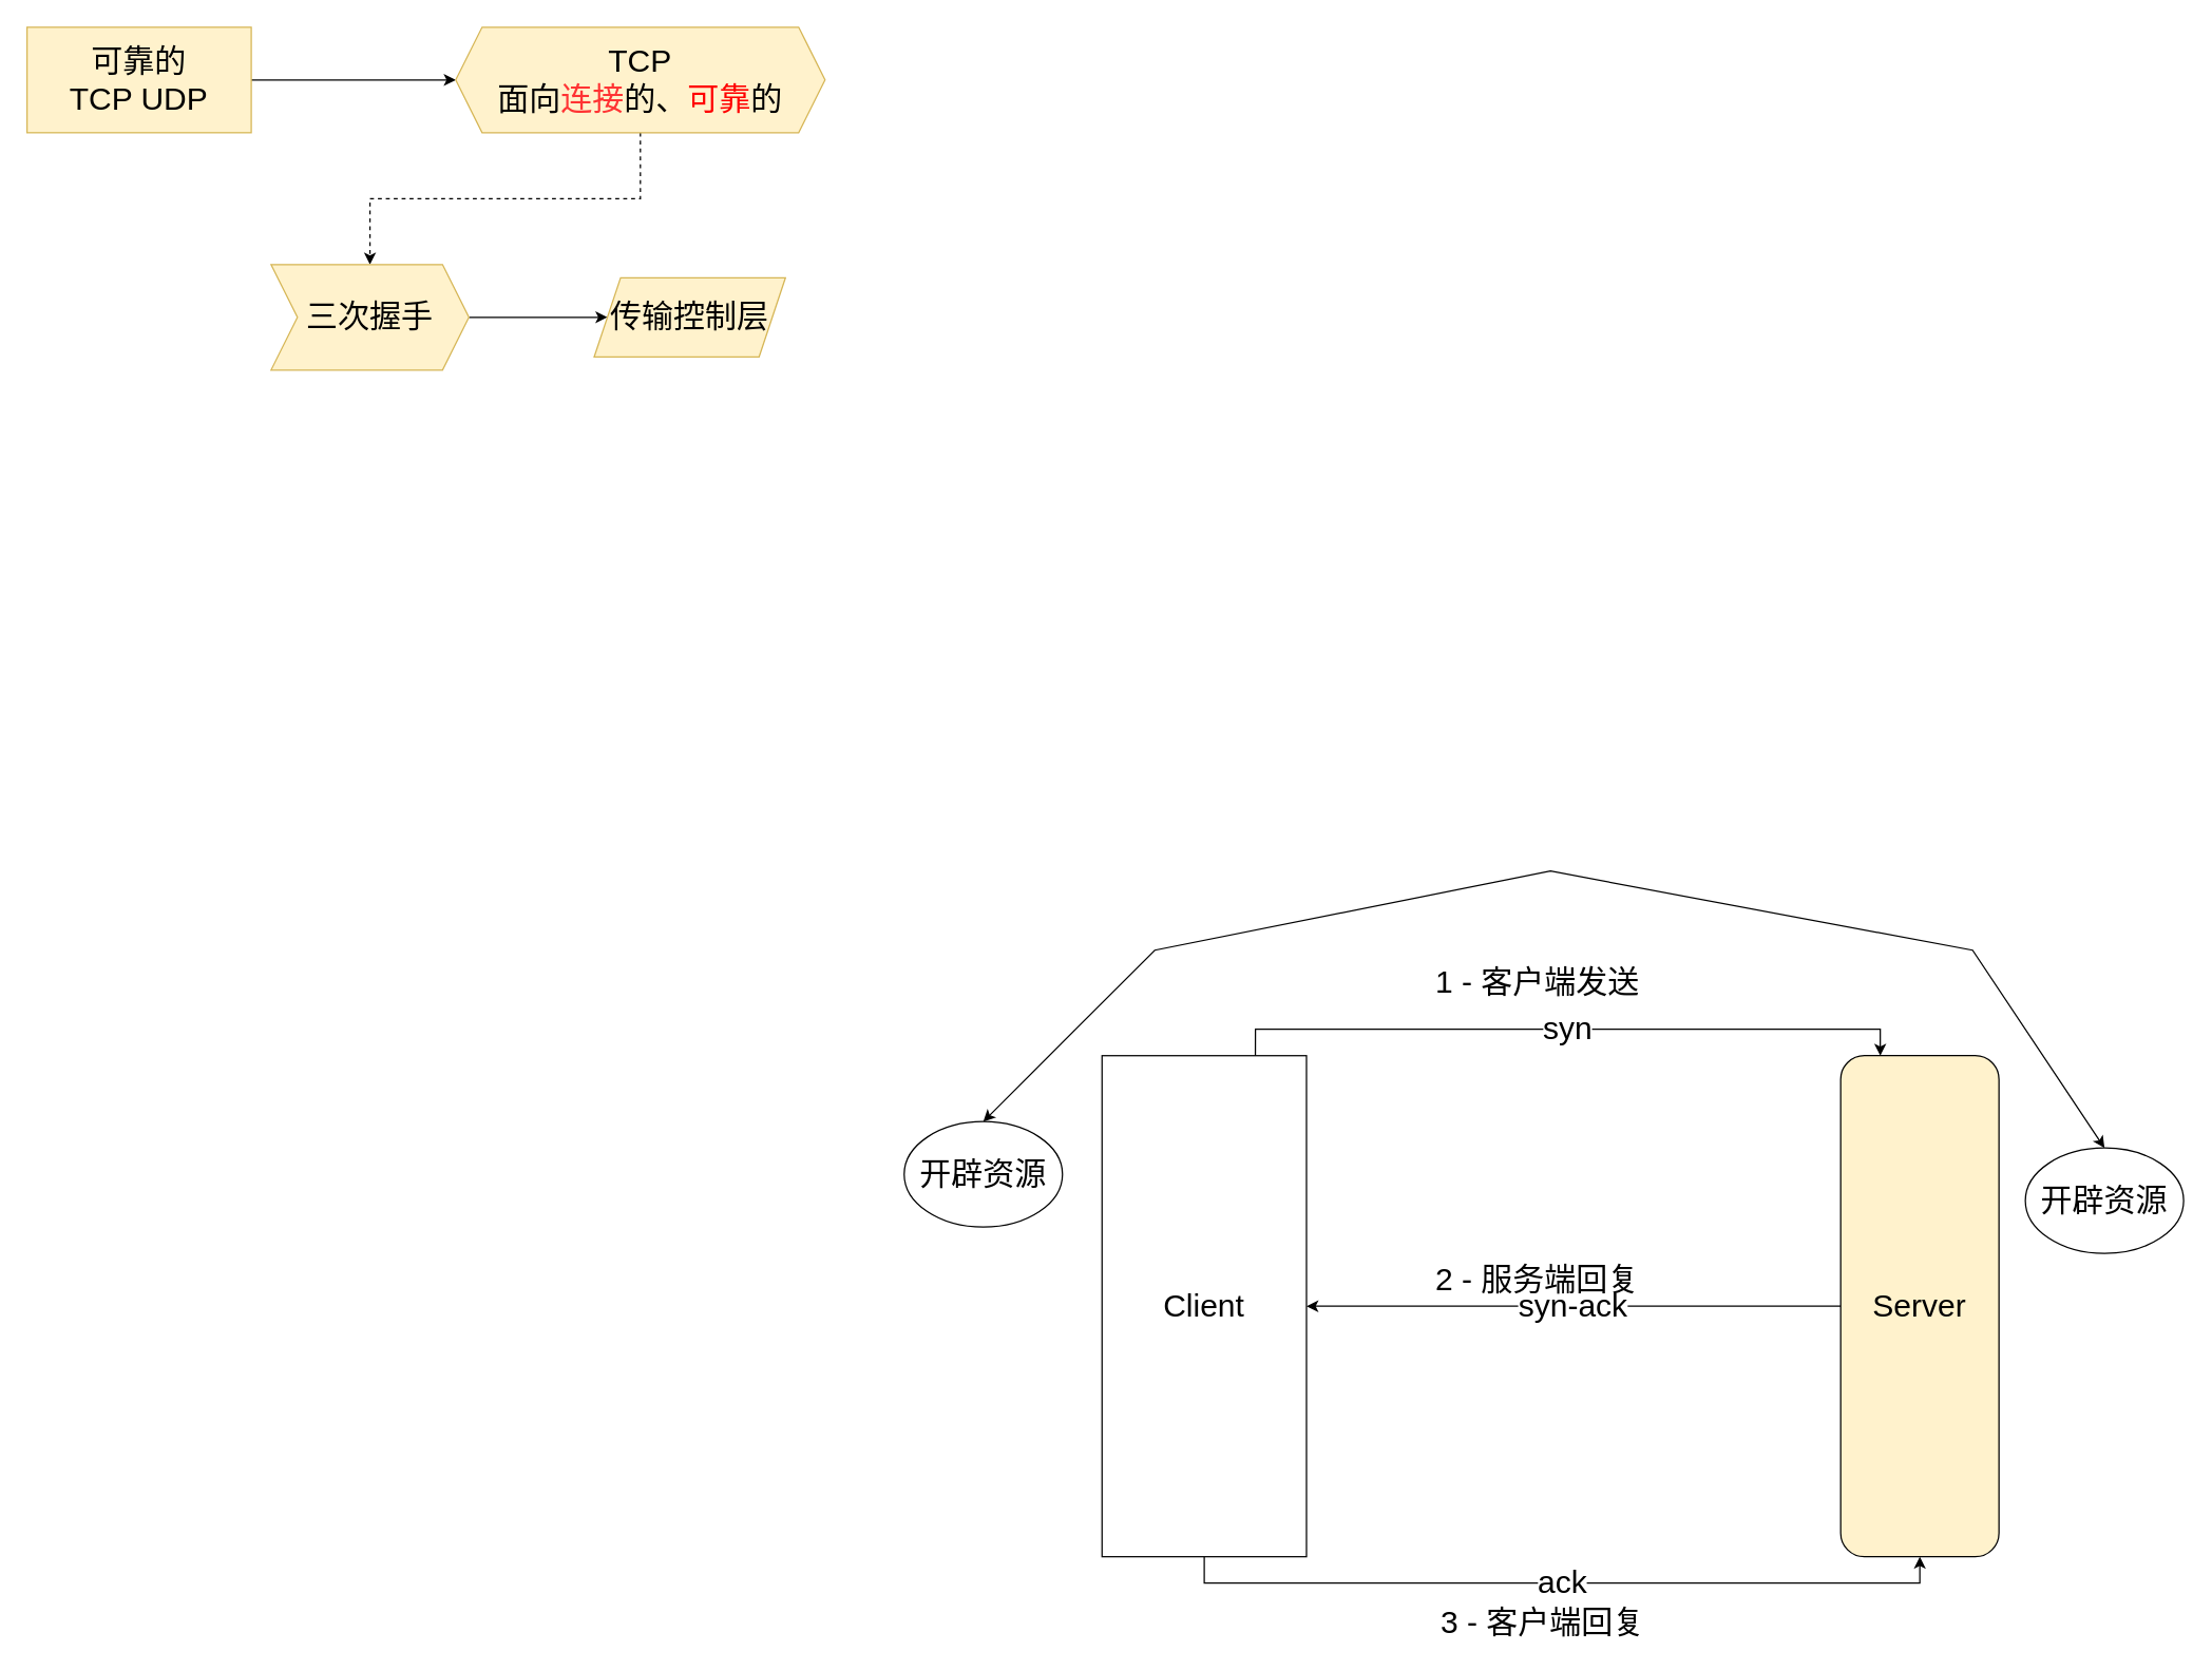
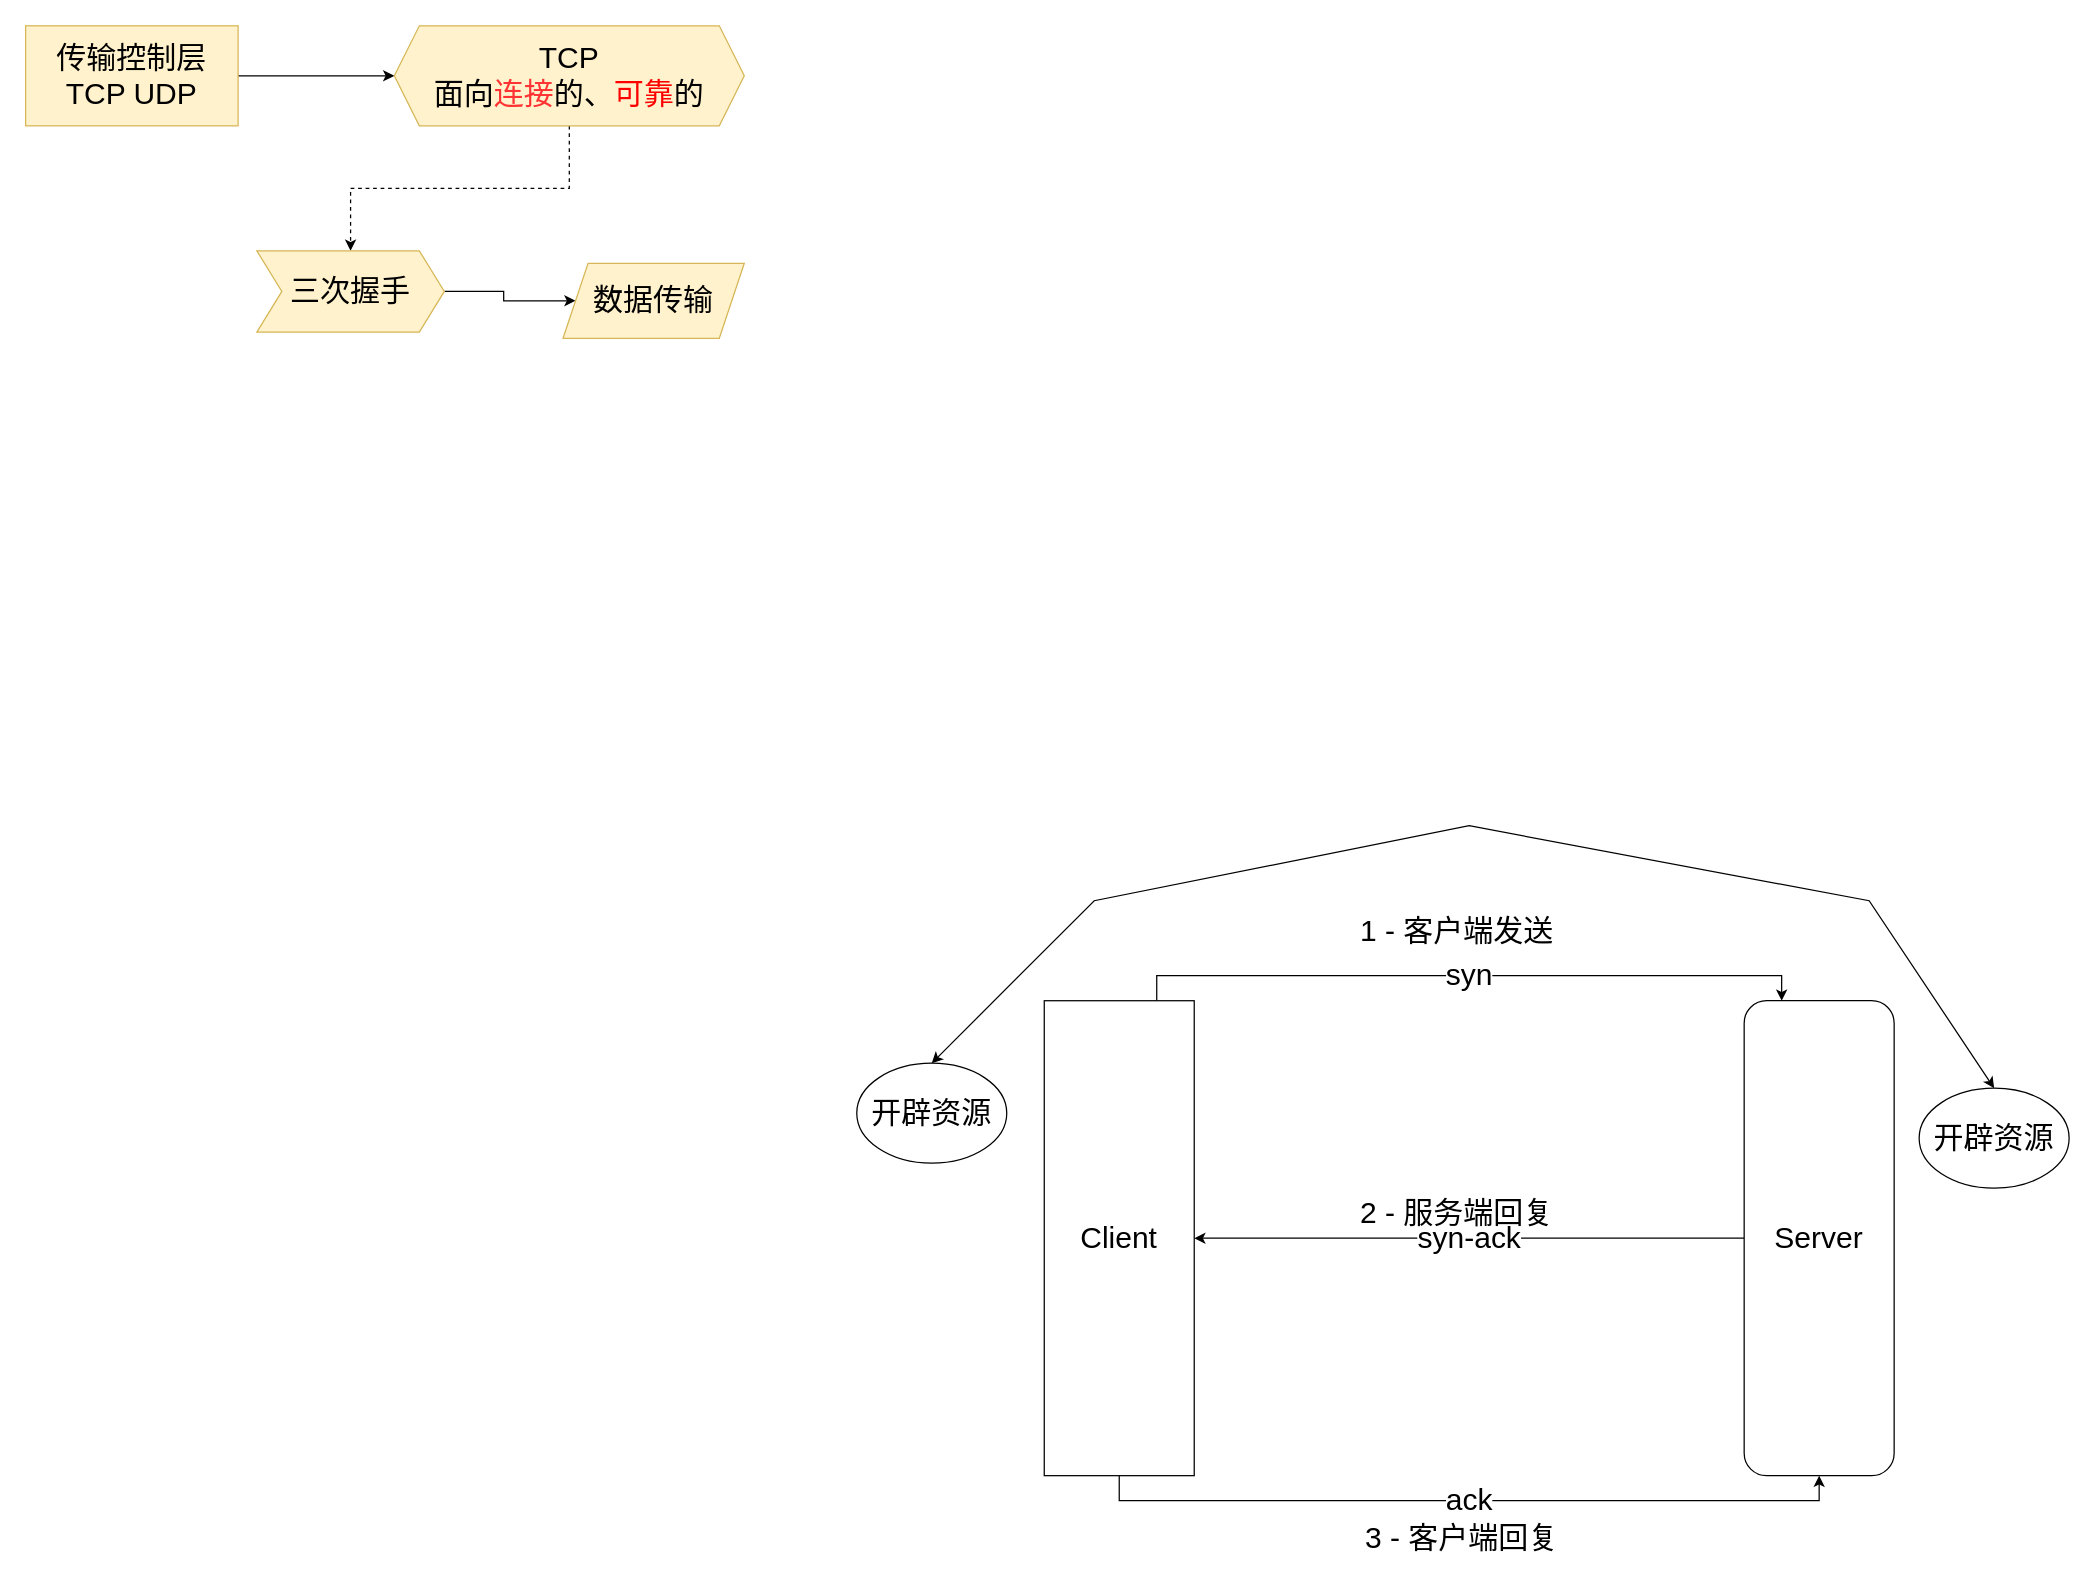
  <mxCell id="0" />
  <mxCell id="1" parent="0" />
  <mxCell id="2" value="syn" style="edgeStyle=orthogonalEdgeStyle;rounded=0;orthogonalLoop=1;jettySize=auto;html=1;exitX=0.75;exitY=0;exitDx=0;exitDy=0;entryX=0.25;entryY=0;entryDx=0;entryDy=0;fontSize=24;" edge="1" parent="1" source="4" target="6"><mxGeometry relative="1" as="geometry" /></mxCell>
  <mxCell id="3" value="ack" style="edgeStyle=orthogonalEdgeStyle;rounded=0;orthogonalLoop=1;jettySize=auto;html=1;exitX=0.5;exitY=1;exitDx=0;exitDy=0;entryX=0.5;entryY=1;entryDx=0;entryDy=0;fontSize=24;" edge="1" parent="1" source="4" target="6"><mxGeometry relative="1" as="geometry" /></mxCell>
- <mxCell id="4" value="&lt;font style=&quot;font-size: 24px&quot;&gt;Client&lt;/font&gt;" style="rounded=0;whiteSpace=wrap;html=1;" vertex="1" parent="1"><mxGeometry x="835" y="800" width="155" height="380" as="geometry" /></mxCell>
+ <mxCell id="4" value="&lt;font style=&quot;font-size: 24px&quot;&gt;Client&lt;/font&gt;" style="rounded=0;whiteSpace=wrap;html=1;" vertex="1" parent="1"><mxGeometry x="835" y="800" width="120" height="380" as="geometry" /></mxCell>
  <mxCell id="5" value="syn-ack" style="edgeStyle=orthogonalEdgeStyle;rounded=0;orthogonalLoop=1;jettySize=auto;html=1;entryX=1;entryY=0.5;entryDx=0;entryDy=0;fontSize=24;" edge="1" parent="1" source="6" target="4"><mxGeometry relative="1" as="geometry" /></mxCell>
- <mxCell id="6" value="&lt;font style=&quot;font-size: 24px&quot;&gt;Server&lt;/font&gt;" style="rounded=1;whiteSpace=wrap;html=1;fillColor=#fff2cc;" vertex="1" parent="1"><mxGeometry x="1395" y="800" width="120" height="380" as="geometry" /></mxCell>
+ <mxCell id="6" value="&lt;font style=&quot;font-size: 24px&quot;&gt;Server&lt;/font&gt;" style="rounded=1;whiteSpace=wrap;html=1;" vertex="1" parent="1"><mxGeometry x="1395" y="800" width="120" height="380" as="geometry" /></mxCell>
  <mxCell id="7" value="1 - 客户端发送" style="text;html=1;align=center;verticalAlign=middle;resizable=0;points=[];autosize=1;strokeColor=none;fillColor=none;fontSize=24;" vertex="1" parent="1"><mxGeometry x="1080" y="730" width="170" height="30" as="geometry" /></mxCell>
  <mxCell id="8" value="2 - 服务端回复" style="text;html=1;align=center;verticalAlign=middle;resizable=0;points=[];autosize=1;strokeColor=none;fillColor=none;fontSize=24;" vertex="1" parent="1"><mxGeometry x="1080" y="955" width="170" height="30" as="geometry" /></mxCell>
  <mxCell id="9" value="3 - 客户端回复" style="text;html=1;align=center;verticalAlign=middle;resizable=0;points=[];autosize=1;strokeColor=none;fillColor=none;fontSize=24;" vertex="1" parent="1"><mxGeometry x="1084" y="1215" width="170" height="30" as="geometry" /></mxCell>
  <mxCell id="10" value="开辟资源" style="ellipse;whiteSpace=wrap;html=1;fontSize=24;" vertex="1" parent="1"><mxGeometry x="685" y="850" width="120" height="80" as="geometry" /></mxCell>
  <mxCell id="11" value="开辟资源" style="ellipse;whiteSpace=wrap;html=1;fontSize=24;" vertex="1" parent="1"><mxGeometry x="1535" y="870" width="120" height="80" as="geometry" /></mxCell>
  <mxCell id="12" value="" style="endArrow=classic;startArrow=classic;html=1;rounded=0;fontSize=24;entryX=0.5;entryY=0;entryDx=0;entryDy=0;exitX=0.5;exitY=0;exitDx=0;exitDy=0;" edge="1" parent="1" source="10" target="11"><mxGeometry width="50" height="50" relative="1" as="geometry"><mxPoint x="1075" y="1060" as="sourcePoint" /><mxPoint x="1125" y="1010" as="targetPoint" /><Array as="points"><mxPoint x="875" y="720" /><mxPoint x="1175" y="660" /><mxPoint x="1495" y="720" /></Array></mxGeometry></mxCell>
  <mxCell id="13" value="" style="edgeStyle=orthogonalEdgeStyle;rounded=0;orthogonalLoop=1;jettySize=auto;html=1;fontSize=24;" edge="1" parent="1" source="14" target="16"><mxGeometry relative="1" as="geometry" /></mxCell>
- <mxCell id="14" value="可靠的&lt;br&gt;TCP UDP" style="whiteSpace=wrap;html=1;fontSize=24;strokeColor=#d6b656;fillColor=#fff2cc;" vertex="1" parent="1"><mxGeometry x="20" y="20" width="170" height="80" as="geometry" /></mxCell>
+ <mxCell id="14" value="传输控制层&lt;br&gt;TCP UDP" style="whiteSpace=wrap;html=1;fontSize=24;strokeColor=#d6b656;fillColor=#fff2cc;" vertex="1" parent="1"><mxGeometry x="20" y="20" width="170" height="80" as="geometry" /></mxCell>
  <mxCell id="15" value="" style="edgeStyle=orthogonalEdgeStyle;rounded=0;orthogonalLoop=1;jettySize=auto;html=1;fontSize=24;fontColor=#FF0000;dashed=1;" edge="1" parent="1" source="16" target="18"><mxGeometry relative="1" as="geometry" /></mxCell>
- <mxCell id="16" value="TCP&lt;br&gt;面向&lt;font color=&quot;#ff3333&quot;&gt;连接&lt;/font&gt;的、&lt;font color=&quot;#ff0000&quot;&gt;可靠&lt;/font&gt;的" style="shape=hexagon;perimeter=hexagonPerimeter2;whiteSpace=wrap;html=1;fixedSize=1;fontSize=24;strokeColor=#d6b656;fillColor=#fff2cc;" vertex="1" parent="1"><mxGeometry x="345" y="20" width="280" height="80" as="geometry" /></mxCell>
+ <mxCell id="16" value="TCP&lt;br&gt;面向&lt;font color=&quot;#ff3333&quot;&gt;连接&lt;/font&gt;的、&lt;font color=&quot;#ff0000&quot;&gt;可靠&lt;/font&gt;的" style="shape=hexagon;perimeter=hexagonPerimeter2;whiteSpace=wrap;html=1;fixedSize=1;fontSize=24;strokeColor=#d6b656;fillColor=#fff2cc;" vertex="1" parent="1"><mxGeometry x="315" y="20" width="280" height="80" as="geometry" /></mxCell>
  <mxCell id="17" value="" style="edgeStyle=orthogonalEdgeStyle;rounded=0;orthogonalLoop=1;jettySize=auto;html=1;fontSize=24;fontColor=#FF0000;" edge="1" parent="1" source="18" target="19"><mxGeometry relative="1" as="geometry" /></mxCell>
- <mxCell id="18" value="三次握手" style="shape=step;perimeter=stepPerimeter;whiteSpace=wrap;html=1;fixedSize=1;fontSize=24;strokeColor=#d6b656;fillColor=#fff2cc;" vertex="1" parent="1"><mxGeometry x="205" y="200" width="150" height="80" as="geometry" /></mxCell>
- <mxCell id="19" value="传输控制层" style="shape=parallelogram;perimeter=parallelogramPerimeter;whiteSpace=wrap;html=1;fixedSize=1;fontSize=24;strokeColor=#d6b656;fillColor=#fff2cc;" vertex="1" parent="1"><mxGeometry x="450" y="210" width="145" height="60" as="geometry" /></mxCell>
+ <mxCell id="18" value="三次握手" style="shape=step;perimeter=stepPerimeter;whiteSpace=wrap;html=1;fixedSize=1;fontSize=24;strokeColor=#d6b656;fillColor=#fff2cc;" vertex="1" parent="1"><mxGeometry x="205" y="200" width="150" height="65" as="geometry" /></mxCell>
+ <mxCell id="19" value="数据传输" style="shape=parallelogram;perimeter=parallelogramPerimeter;whiteSpace=wrap;html=1;fixedSize=1;fontSize=24;strokeColor=#d6b656;fillColor=#fff2cc;" vertex="1" parent="1"><mxGeometry x="450" y="210" width="145" height="60" as="geometry" /></mxCell>
